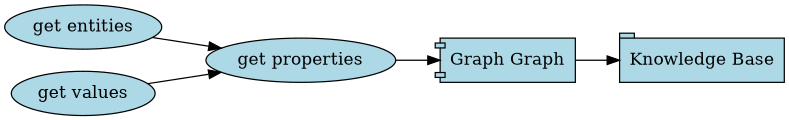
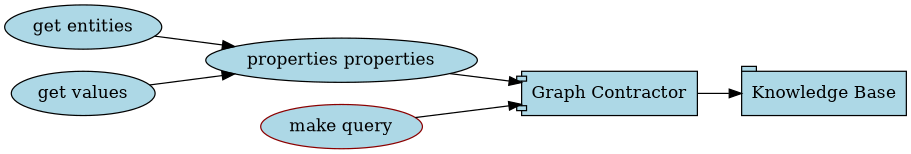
  digraph {
    rankdir=LR
    splines=FALSE
    node [fillcolor=lightblue shape=ellipse style=filled]
    n1 [label="get entities"]
-   n2 [label="get properties"]
-   n3 [label="Graph Graph" shape=component]
+   n2 [label="properties properties"]
+   n3 [label="Graph Contractor" shape=component]
    n4 [label="Knowledge Base" shape=tab]
    n5 [label="get values"]
+   n6 [color=darkred label="make query"]
    n1 -> n2
    n2 -> n3
    n3 -> n4
    n5 -> n2
+   n6 -> n3
  }
